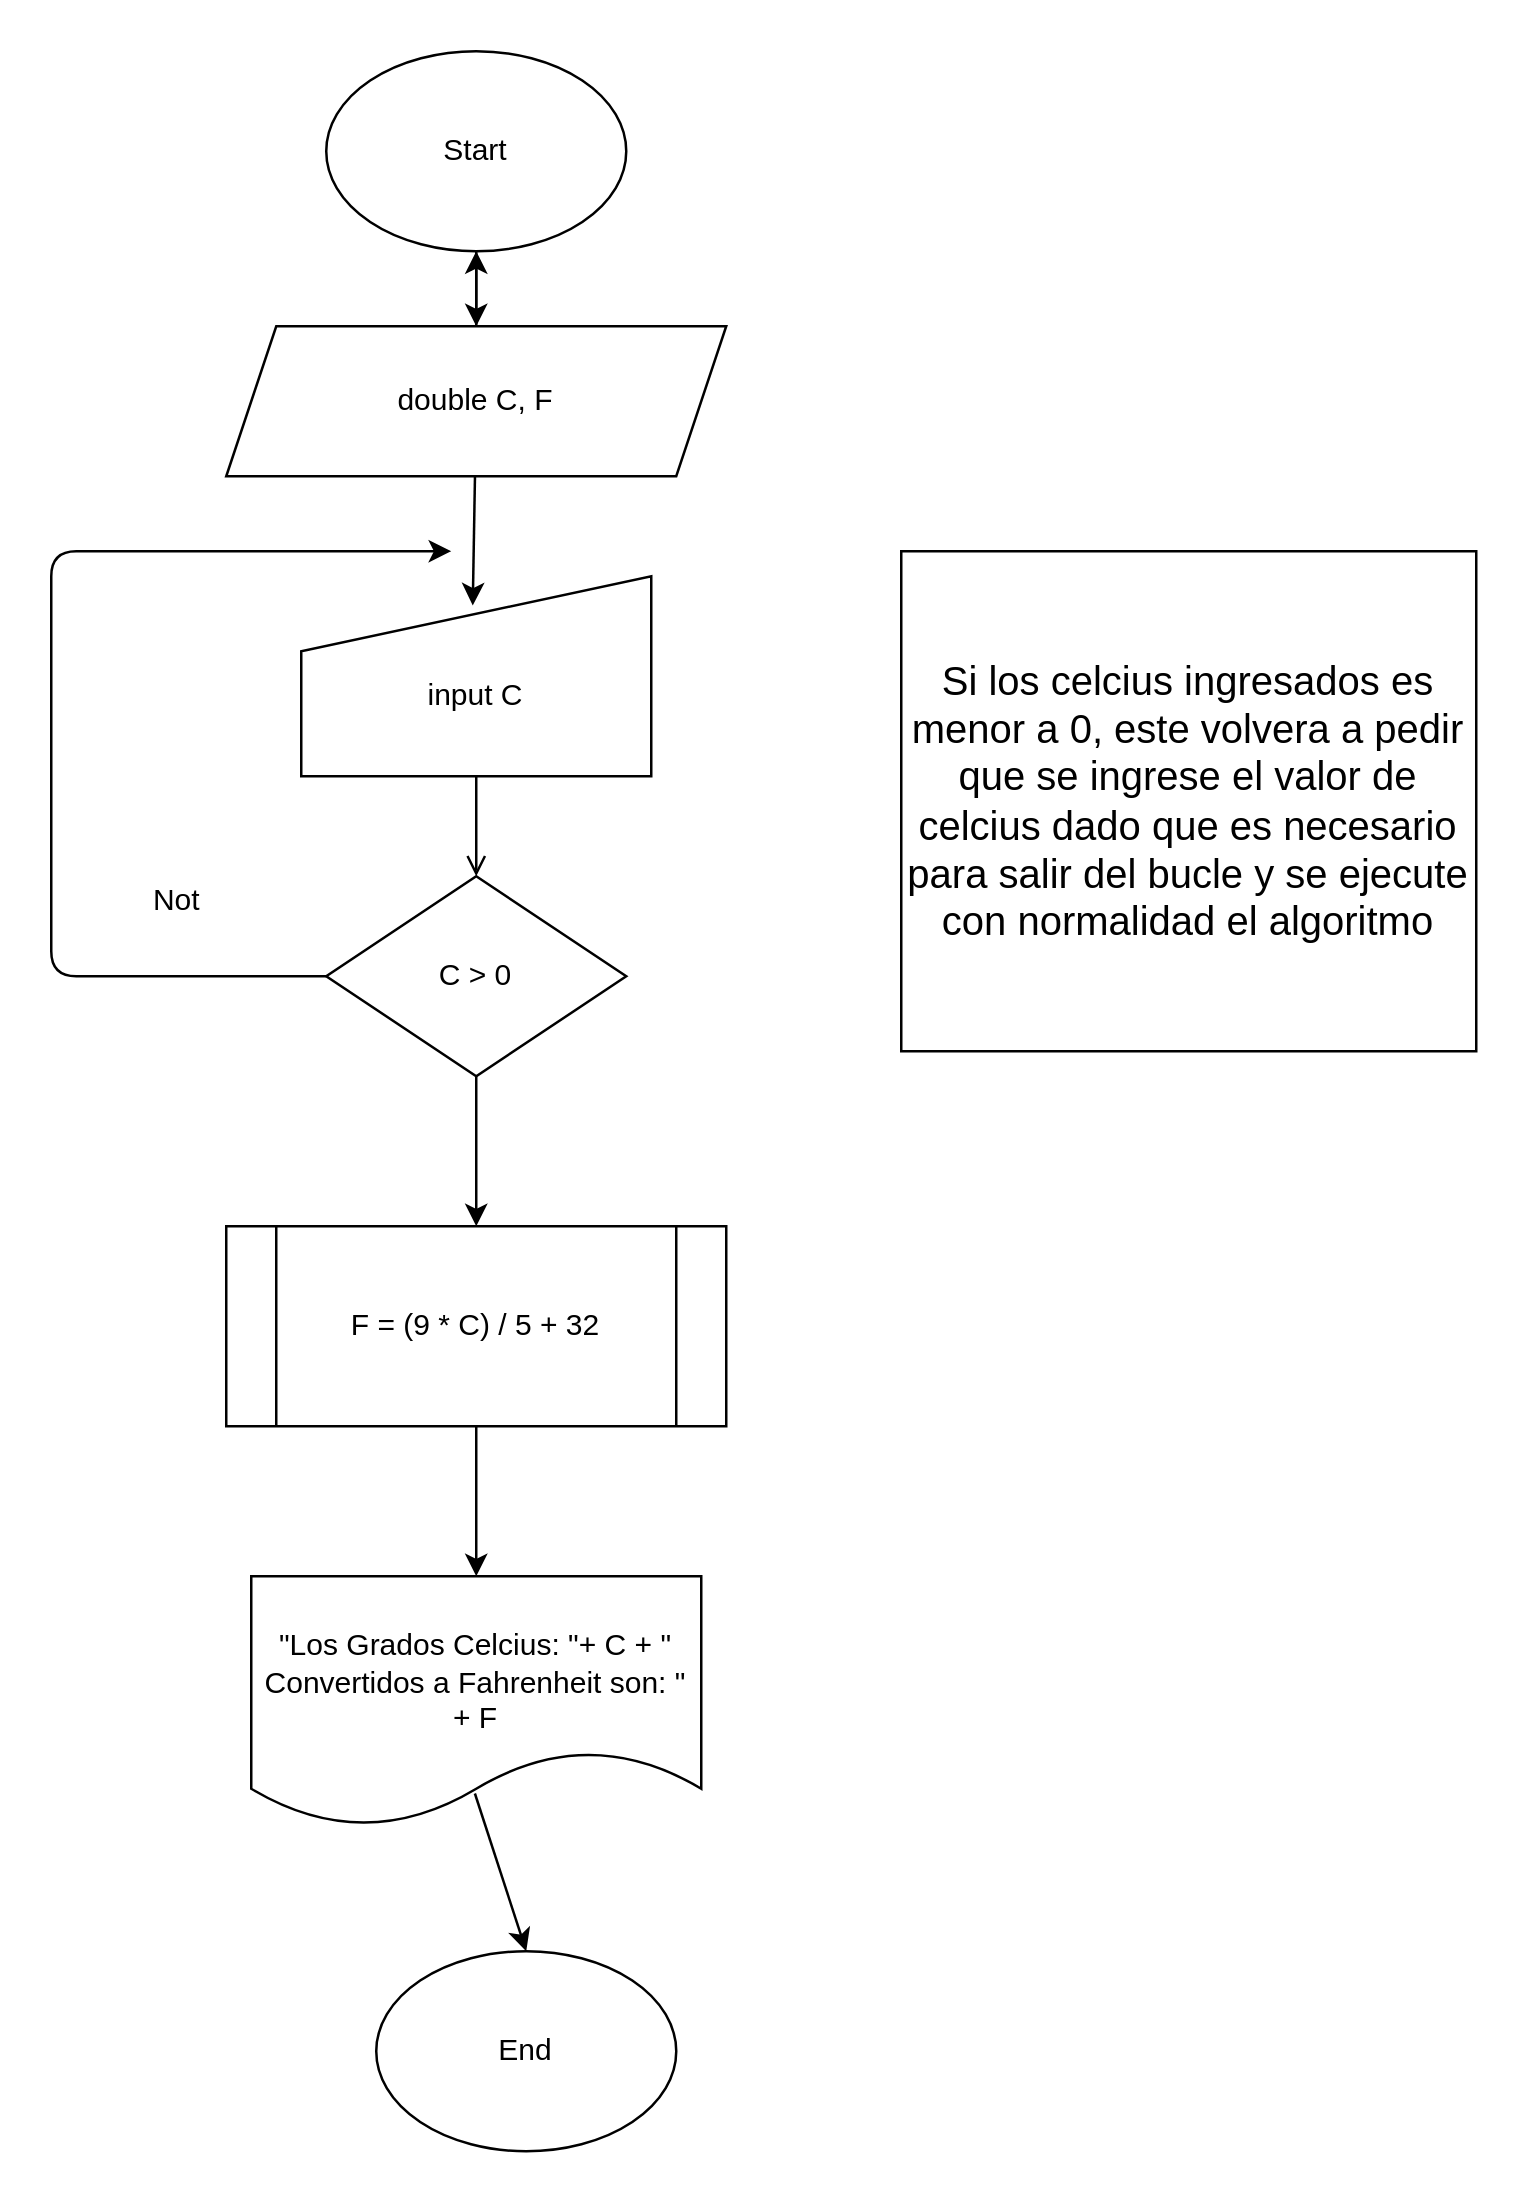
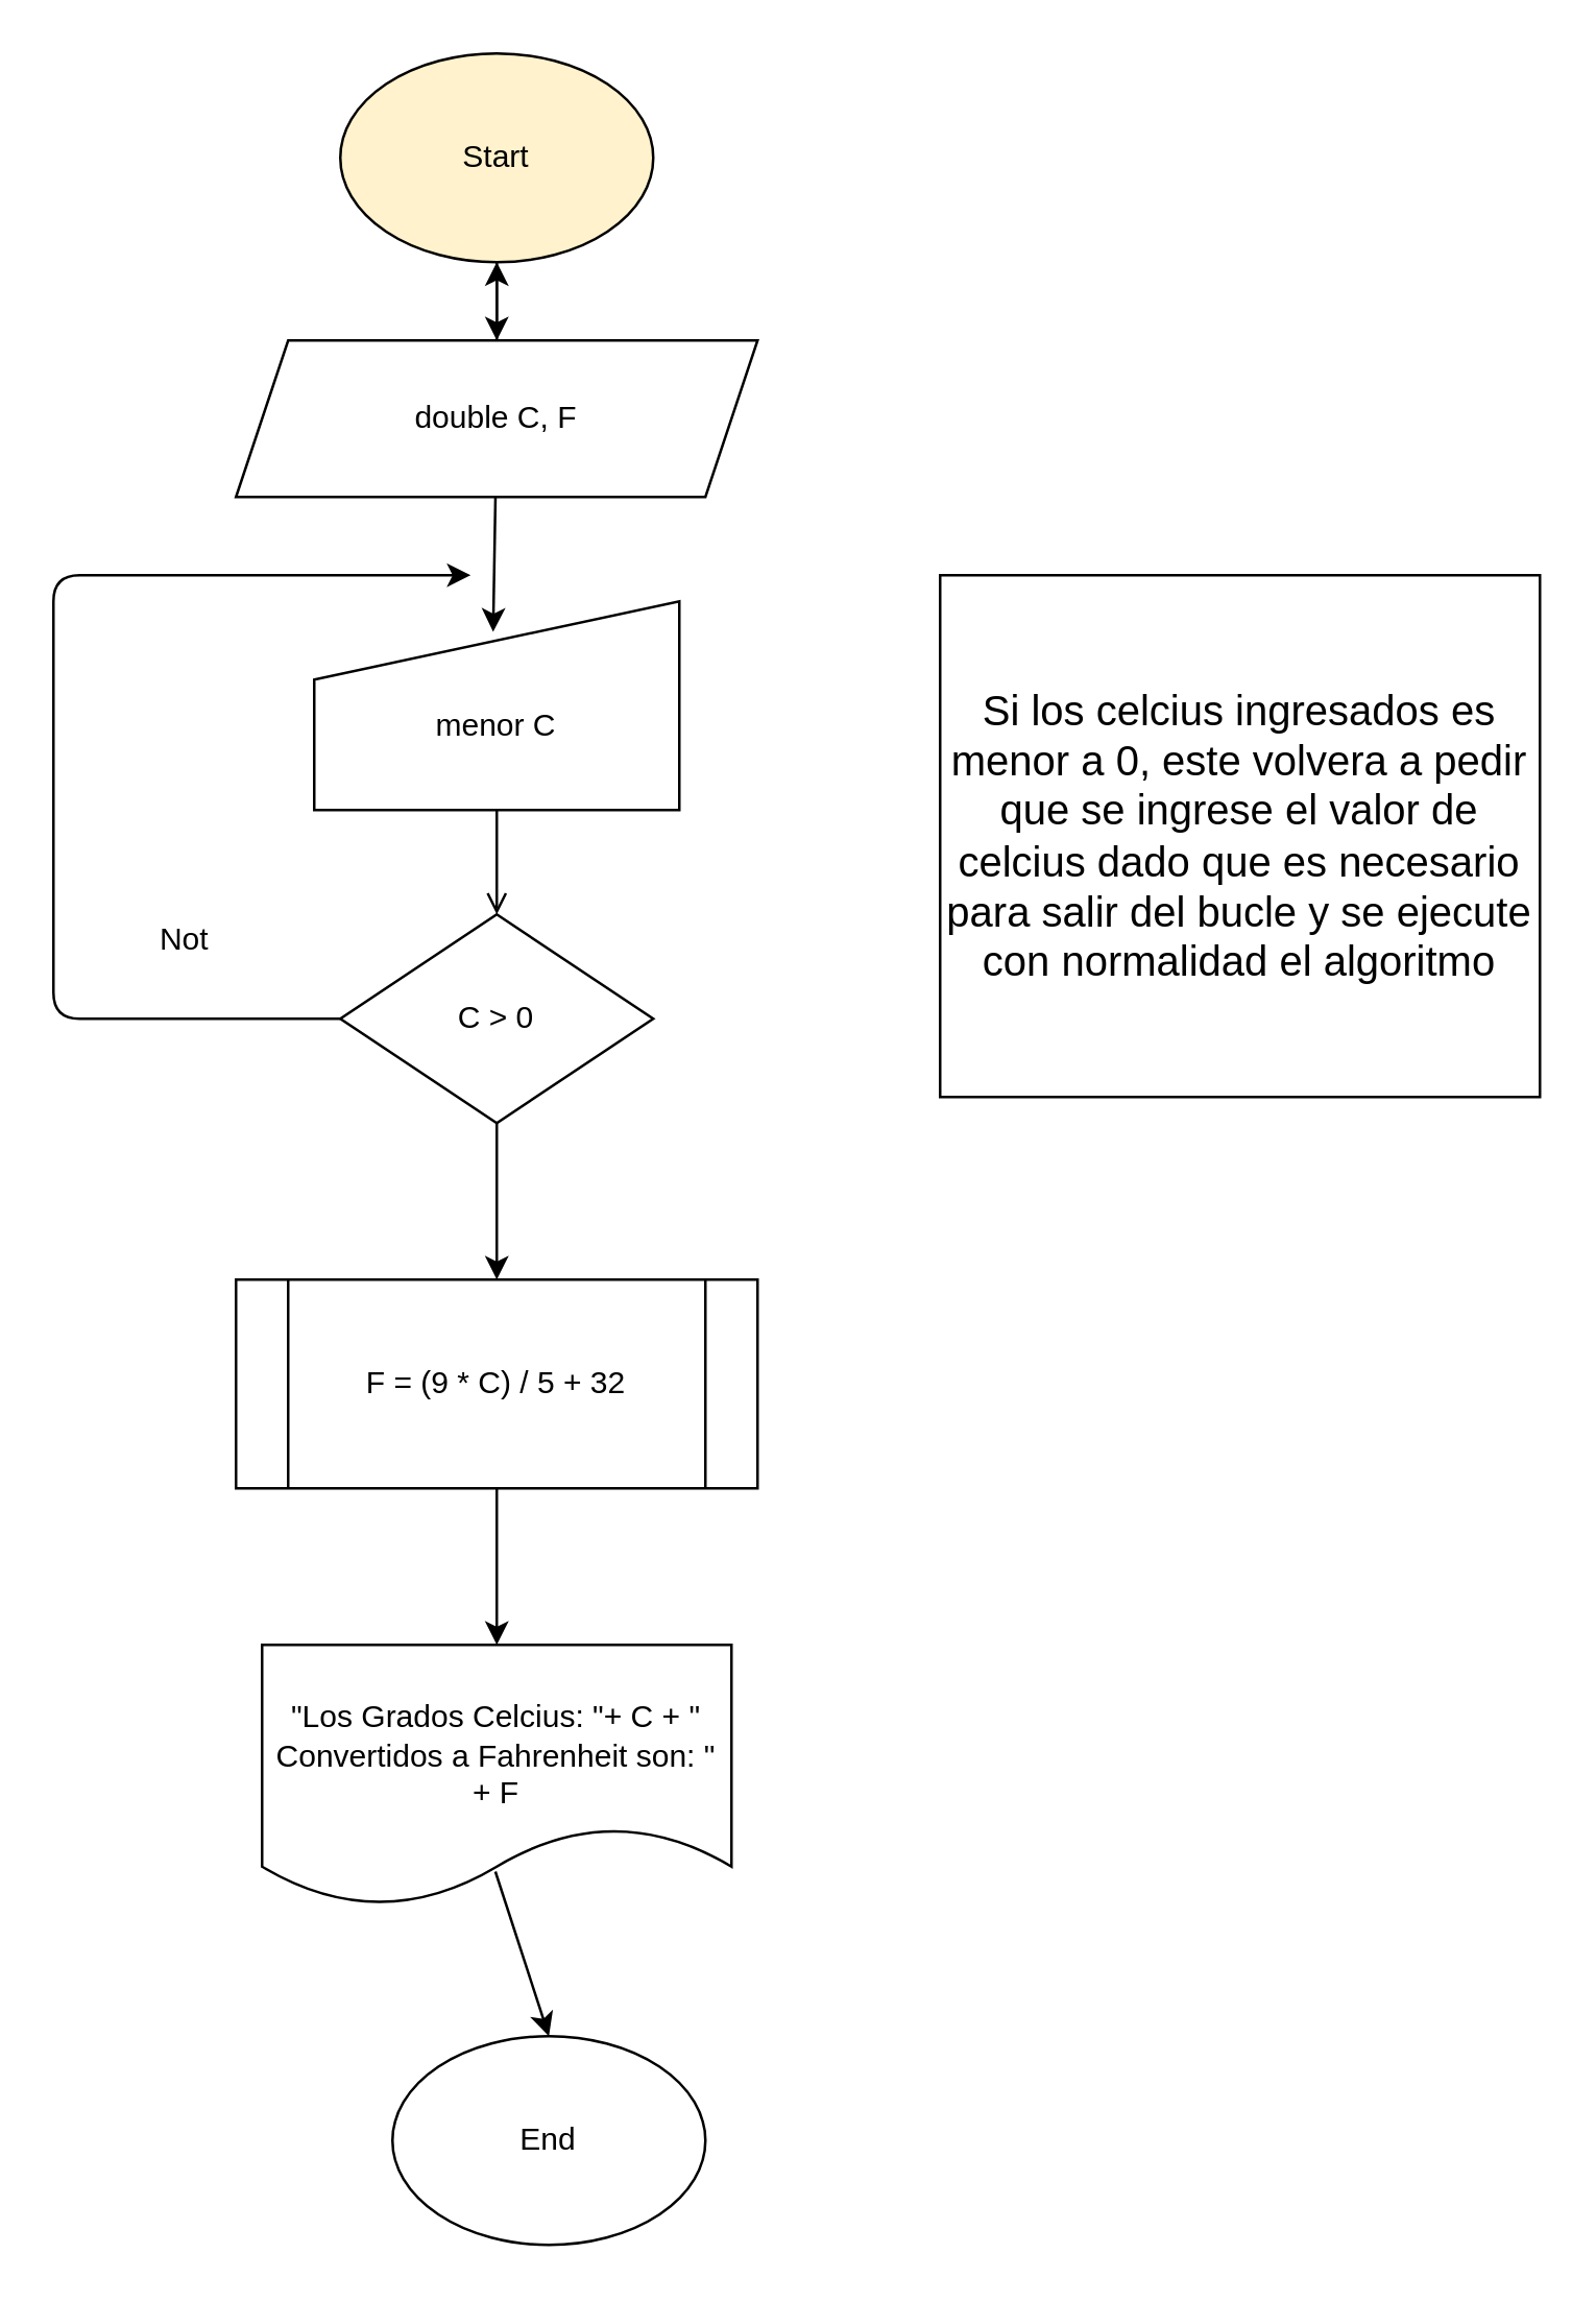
  <mxCell id="0" />
  <mxCell id="1" parent="0" />
  <mxCell id="2" style="edgeStyle=none;html=1;entryX=0.5;entryY=0;entryDx=0;entryDy=0;" edge="1" parent="1" source="3" target="5"><mxGeometry relative="1" as="geometry" /></mxCell>
- <mxCell id="3" value="Start" style="ellipse;whiteSpace=wrap;html=1;" vertex="1" parent="1"><mxGeometry x="130" width="120" height="80" as="geometry" y="20" /></mxCell>
+ <mxCell id="3" value="Start" style="ellipse;whiteSpace=wrap;html=1;fillColor=#fff2cc;" vertex="1" parent="1"><mxGeometry x="130" width="120" height="80" as="geometry" y="20" /></mxCell>
  <mxCell id="4" value="" style="edgeStyle=none;html=1;" edge="1" parent="1" source="5" target="3"><mxGeometry relative="1" as="geometry" /></mxCell>
  <mxCell id="5" value="double C, F" style="shape=parallelogram;perimeter=parallelogramPerimeter;whiteSpace=wrap;html=1;fixedSize=1;" vertex="1" parent="1"><mxGeometry x="90" y="130" width="200" height="60" as="geometry" /></mxCell>
  <mxCell id="6" value="" style="edgeStyle=none;html=1;endArrow=open;" edge="1" parent="1" source="7" target="11"><mxGeometry relative="1" as="geometry" /></mxCell>
- <mxCell id="7" value="&lt;div&gt;&lt;br&gt;&lt;/div&gt;input C" style="shape=manualInput;whiteSpace=wrap;html=1;" vertex="1" parent="1"><mxGeometry x="120" y="230" width="140" height="80" as="geometry" /></mxCell>
+ <mxCell id="7" value="&lt;div&gt;&lt;br&gt;&lt;/div&gt;menor C" style="shape=manualInput;whiteSpace=wrap;html=1;" vertex="1" parent="1"><mxGeometry x="120" y="230" width="140" height="80" as="geometry" /></mxCell>
  <mxCell id="8" style="edgeStyle=none;html=1;entryX=0.49;entryY=0.146;entryDx=0;entryDy=0;entryPerimeter=0;" edge="1" parent="1" source="5" target="7"><mxGeometry relative="1" as="geometry" /></mxCell>
  <mxCell id="9" style="edgeStyle=none;html=1;exitX=0;exitY=0.5;exitDx=0;exitDy=0;" edge="1" parent="1" source="11"><mxGeometry relative="1" as="geometry"><mxPoint x="180" y="220" as="targetPoint" /><Array as="points"><mxPoint x="20" y="390" /><mxPoint x="20" y="330" /><mxPoint x="20" y="220" /></Array></mxGeometry></mxCell>
  <mxCell id="10" style="edgeStyle=none;html=1;exitX=0.5;exitY=1;exitDx=0;exitDy=0;entryX=0.5;entryY=0;entryDx=0;entryDy=0;" edge="1" parent="1" source="11" target="14"><mxGeometry relative="1" as="geometry"><mxPoint x="190.84" y="493.6" as="targetPoint" /><Array as="points" /></mxGeometry></mxCell>
  <mxCell id="11" value="C &amp;gt; 0" style="rhombus;whiteSpace=wrap;html=1;" vertex="1" parent="1"><mxGeometry x="130" y="350" width="120" height="80" as="geometry" /></mxCell>
  <mxCell id="12" value="Not" style="text;html=1;align=center;verticalAlign=middle;resizable=0;points=[];autosize=1;strokeColor=none;fillColor=none;" vertex="1" parent="1"><mxGeometry x="50" y="345" width="40" height="30" as="geometry" /></mxCell>
  <mxCell id="13" style="edgeStyle=none;html=1;" edge="1" parent="1" source="14"><mxGeometry relative="1" as="geometry"><mxPoint x="190" y="630" as="targetPoint" /></mxGeometry></mxCell>
  <mxCell id="14" value="F = (9 * C) / 5 + 32" style="shape=process;whiteSpace=wrap;html=1;backgroundOutline=1;" vertex="1" parent="1"><mxGeometry x="90" y="490" width="200" height="80" as="geometry" /></mxCell>
  <mxCell id="15" style="edgeStyle=none;html=1;entryX=0.5;entryY=0;entryDx=0;entryDy=0;exitX=0.497;exitY=0.869;exitDx=0;exitDy=0;exitPerimeter=0;" edge="1" parent="1" source="16" target="17"><mxGeometry relative="1" as="geometry" /></mxCell>
  <mxCell id="16" value="&lt;div&gt;&lt;br&gt;&lt;/div&gt;&quot;Los Grados Celcius: &quot;+ C + &quot; Convertidos a Fahrenheit son: &quot; + F" style="shape=document;whiteSpace=wrap;html=1;boundedLbl=1;" vertex="1" parent="1"><mxGeometry x="100" y="630" width="180" height="100" as="geometry" /></mxCell>
  <mxCell id="17" value="End" style="ellipse;whiteSpace=wrap;html=1;" vertex="1" parent="1"><mxGeometry x="150" y="780" width="120" height="80" as="geometry" /></mxCell>
  <mxCell id="18" value="Si los celcius ingresados es menor a 0, este volvera a pedir que se ingrese el valor de celcius dado que es necesario para salir del bucle y se ejecute con normalidad el algoritmo" style="whiteSpace=wrap;html=1;fontSize=16;" vertex="1" parent="1"><mxGeometry x="360" y="220" width="230" height="200" as="geometry" /></mxCell>
